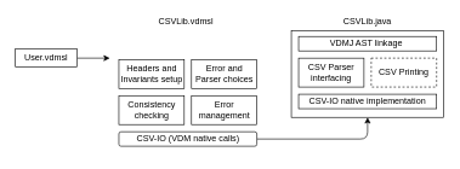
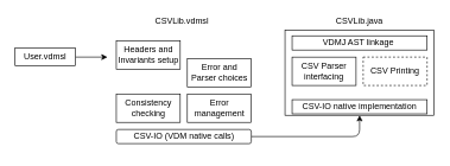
  <mxCell id="0" />
  <mxCell id="1" parent="0" />
  <mxCell id="2" style="edgeStyle=none;html=1;" parent="1" source="3" edge="1"><mxGeometry relative="1" as="geometry"><mxPoint x="150" y="80" as="targetPoint" /></mxGeometry></mxCell>
  <mxCell id="3" value="User.vdmsl" style="whiteSpace=wrap;html=1;" parent="1" vertex="1"><mxGeometry x="20" y="67.5" width="85" height="25" as="geometry" /></mxCell>
  <mxCell id="4" style="edgeStyle=none;html=1;exitX=1;exitY=0.5;exitDx=0;exitDy=0;entryX=0.5;entryY=1;entryDx=0;entryDy=0;" parent="1" source="18" target="7" edge="1"><mxGeometry relative="1" as="geometry"><mxPoint x="263" y="260" as="targetPoint" /><Array as="points"><mxPoint x="505" y="192" /></Array></mxGeometry></mxCell>
  <mxCell id="5" value="CSVLib.java" style="text;html=1;strokeColor=none;fillColor=none;align=center;verticalAlign=middle;whiteSpace=wrap;rounded=0;rotation=0;" parent="1" vertex="1"><mxGeometry x="400" y="20" width="210" height="20" as="geometry" /></mxCell>
  <mxCell id="6" value="" style="group;" parent="1" vertex="1" connectable="0"><mxGeometry x="400" y="42" width="210" height="120" as="geometry" /></mxCell>
  <mxCell id="7" value="" style="whiteSpace=wrap;html=1;" parent="6" vertex="1"><mxGeometry width="210" height="120" as="geometry" /></mxCell>
- <mxCell id="8" value="CSV-IO native implementation" style="whiteSpace=wrap;html=1;" parent="6" vertex="1"><mxGeometry x="10" y="88" width="190" height="20" as="geometry" /></mxCell>
+ <mxCell id="8" value="CSV-IO native implementation" style="whiteSpace=wrap;html=1;" parent="6" vertex="1"><mxGeometry x="10" y="98" width="190" height="20" as="geometry" /></mxCell>
  <mxCell id="9" value="VDMJ AST linkage&amp;nbsp;" style="whiteSpace=wrap;html=1;" parent="6" vertex="1"><mxGeometry x="10" y="8" width="190" height="20" as="geometry" /></mxCell>
  <mxCell id="10" value="CSV Parser interfacing" style="whiteSpace=wrap;html=1;" parent="6" vertex="1"><mxGeometry x="10" y="38" width="90" height="40" as="geometry" /></mxCell>
  <mxCell id="11" value="CSV Printing" style="whiteSpace=wrap;html=1;dashed=1;" parent="6" vertex="1"><mxGeometry x="110" y="38" width="90" height="40" as="geometry" /></mxCell>
  <mxCell id="12" value="CSVLib.vdmsl" style="text;html=1;strokeColor=none;fillColor=none;align=center;verticalAlign=middle;whiteSpace=wrap;rounded=0;rotation=0;" parent="1" vertex="1"><mxGeometry x="150" y="20" width="210" height="20" as="geometry" /></mxCell>
  <mxCell id="13" value="" style="group" parent="1" vertex="1" connectable="0"><mxGeometry x="152.5" y="42" width="210" height="170" as="geometry" /></mxCell>
  <mxCell id="14" value="Consistency checking" style="whiteSpace=wrap;html=1;" parent="13" vertex="1"><mxGeometry x="10" y="90" width="90" height="40" as="geometry" /></mxCell>
  <mxCell id="15" value="Error management" style="whiteSpace=wrap;html=1;" parent="13" vertex="1"><mxGeometry x="110" y="90" width="90" height="40" as="geometry" /></mxCell>
- <mxCell id="16" value="Headers and Invariants setup" style="whiteSpace=wrap;html=1;" parent="13" vertex="1"><mxGeometry x="10" y="40" width="90" height="40" as="geometry" /></mxCell>
+ <mxCell id="16" value="Headers and Invariants setup" style="whiteSpace=wrap;html=1;" parent="13" vertex="1"><mxGeometry x="10" y="15" width="90" height="40" as="geometry" /></mxCell>
  <mxCell id="17" value="Error and Parser choices" style="whiteSpace=wrap;html=1;" parent="13" vertex="1"><mxGeometry x="110" y="40" width="90" height="40" as="geometry" /></mxCell>
  <mxCell id="18" value="CSV-IO (VDM native calls)" style="whiteSpace=wrap;html=1;rounded=1;" parent="13" vertex="1"><mxGeometry x="10" y="140" width="190" height="20" as="geometry" /></mxCell>
